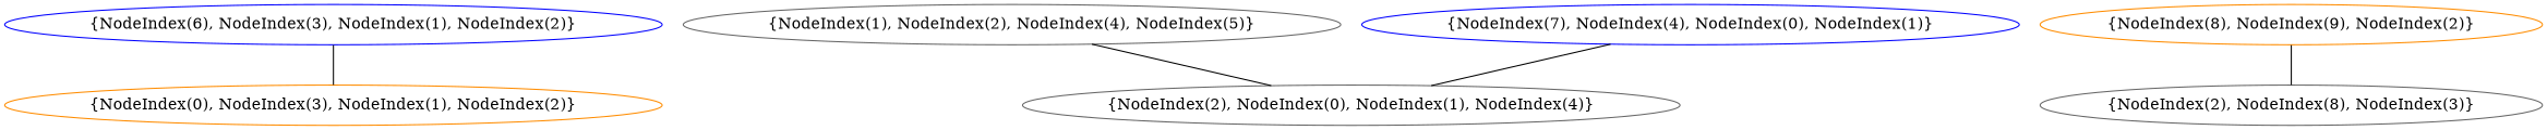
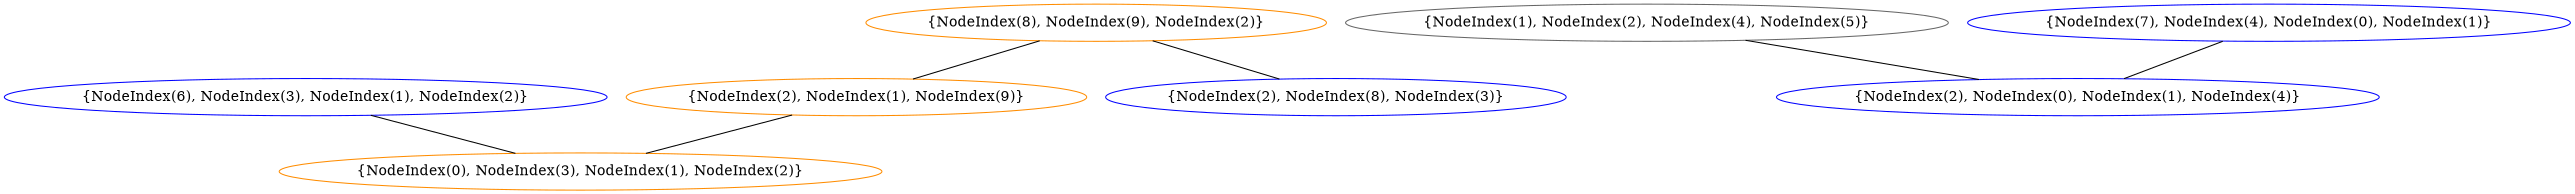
  graph {
    node [color=darkorange]
    n1 [label="{NodeIndex(0), NodeIndex(3), NodeIndex(1), NodeIndex(2)}"]
-   n2 [color=gray40 label="{NodeIndex(2), NodeIndex(0), NodeIndex(1), NodeIndex(4)}"]
+   n2 [color=blue label="{NodeIndex(2), NodeIndex(0), NodeIndex(1), NodeIndex(4)}"]
    n3 [color=gray40 label="{NodeIndex(1), NodeIndex(2), NodeIndex(4), NodeIndex(5)}"]
    n4 [color=blue label="{NodeIndex(6), NodeIndex(3), NodeIndex(1), NodeIndex(2)}"]
-   n6 [color=gray40 label="{NodeIndex(2), NodeIndex(8), NodeIndex(3)}"]
+   n5 [label="{NodeIndex(2), NodeIndex(1), NodeIndex(9)}"]
+   n6 [color=blue label="{NodeIndex(2), NodeIndex(8), NodeIndex(3)}"]
    n7 [label="{NodeIndex(8), NodeIndex(9), NodeIndex(2)}"]
    n8 [color=blue label="{NodeIndex(7), NodeIndex(4), NodeIndex(0), NodeIndex(1)}"]
    n3 -- n2
    n4 -- n1
+   n5 -- n1
+   n7 -- n5
    n7 -- n6
    n8 -- n2
  }
